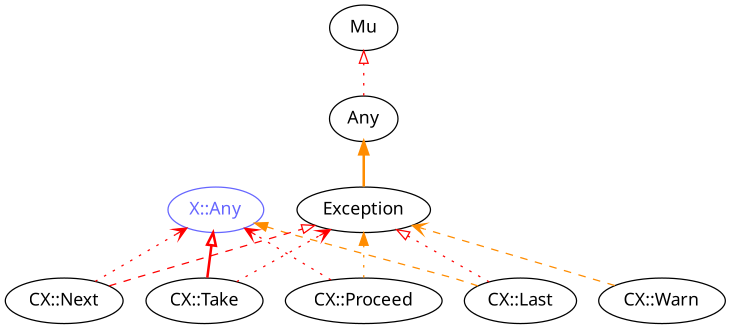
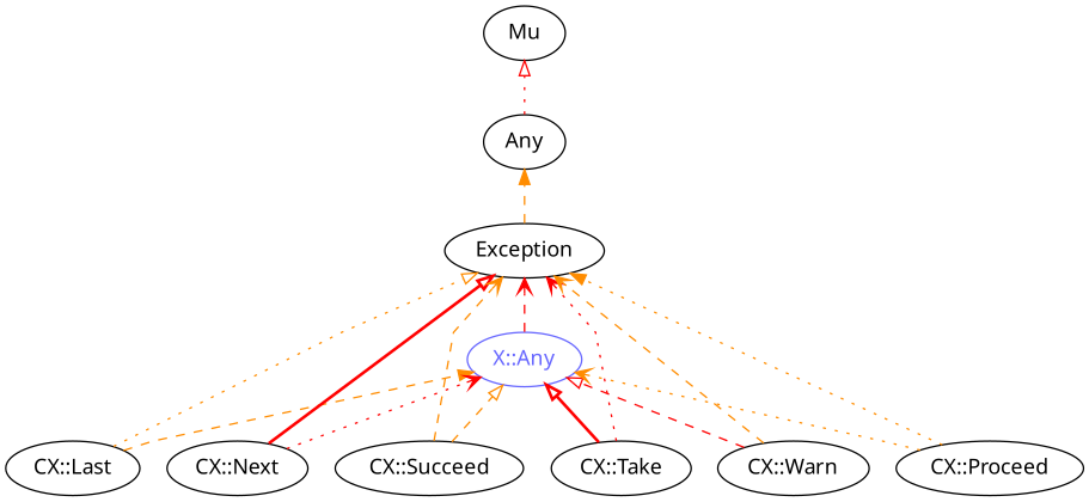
  digraph {
    fontname="Noto Sans"
    rankdir=BT
    splines=polyline
    node [color="#000000" fontcolor="#000000" fontname="Noto Sans"]
    edge [arrowhead=vee color=red fontname="Noto Sans" style=dashed]
    n1 [color="#6666FF" fontcolor="#6666FF" label="X::Any"]
    Exception
    Any
    Mu
    "CX::Last"
    "CX::Next"
+   "CX::Succeed"
    "CX::Take"
    "CX::Warn"
    "CX::Proceed"
-   Exception -> Any [arrowhead=normal color=darkorange style=bold]
+   n1 -> Exception
+   Exception -> Any [arrowhead=normal color=darkorange]
    Any -> Mu [arrowhead=onormal style=dotted]
    "CX::Last" -> n1 [arrowhead=normal color=darkorange]
-   "CX::Last" -> Exception [arrowhead=onormal style=dotted]
+   "CX::Last" -> Exception [arrowhead=onormal color=darkorange style=dotted]
    "CX::Next" -> n1 [style=dotted]
-   "CX::Next" -> Exception [arrowhead=onormal]
+   "CX::Next" -> Exception [arrowhead=onormal style=bold]
+   "CX::Succeed" -> n1 [arrowhead=onormal color=darkorange]
+   "CX::Succeed" -> Exception [color=darkorange]
    "CX::Take" -> n1 [arrowhead=onormal style=bold]
    "CX::Take" -> Exception [style=dotted]
+   "CX::Warn" -> n1 [arrowhead=onormal]
    "CX::Warn" -> Exception [color=darkorange]
-   "CX::Proceed" -> n1 [style=dotted]
+   "CX::Proceed" -> n1 [color=darkorange style=dotted]
    "CX::Proceed" -> Exception [arrowhead=normal color=darkorange style=dotted]
  }
